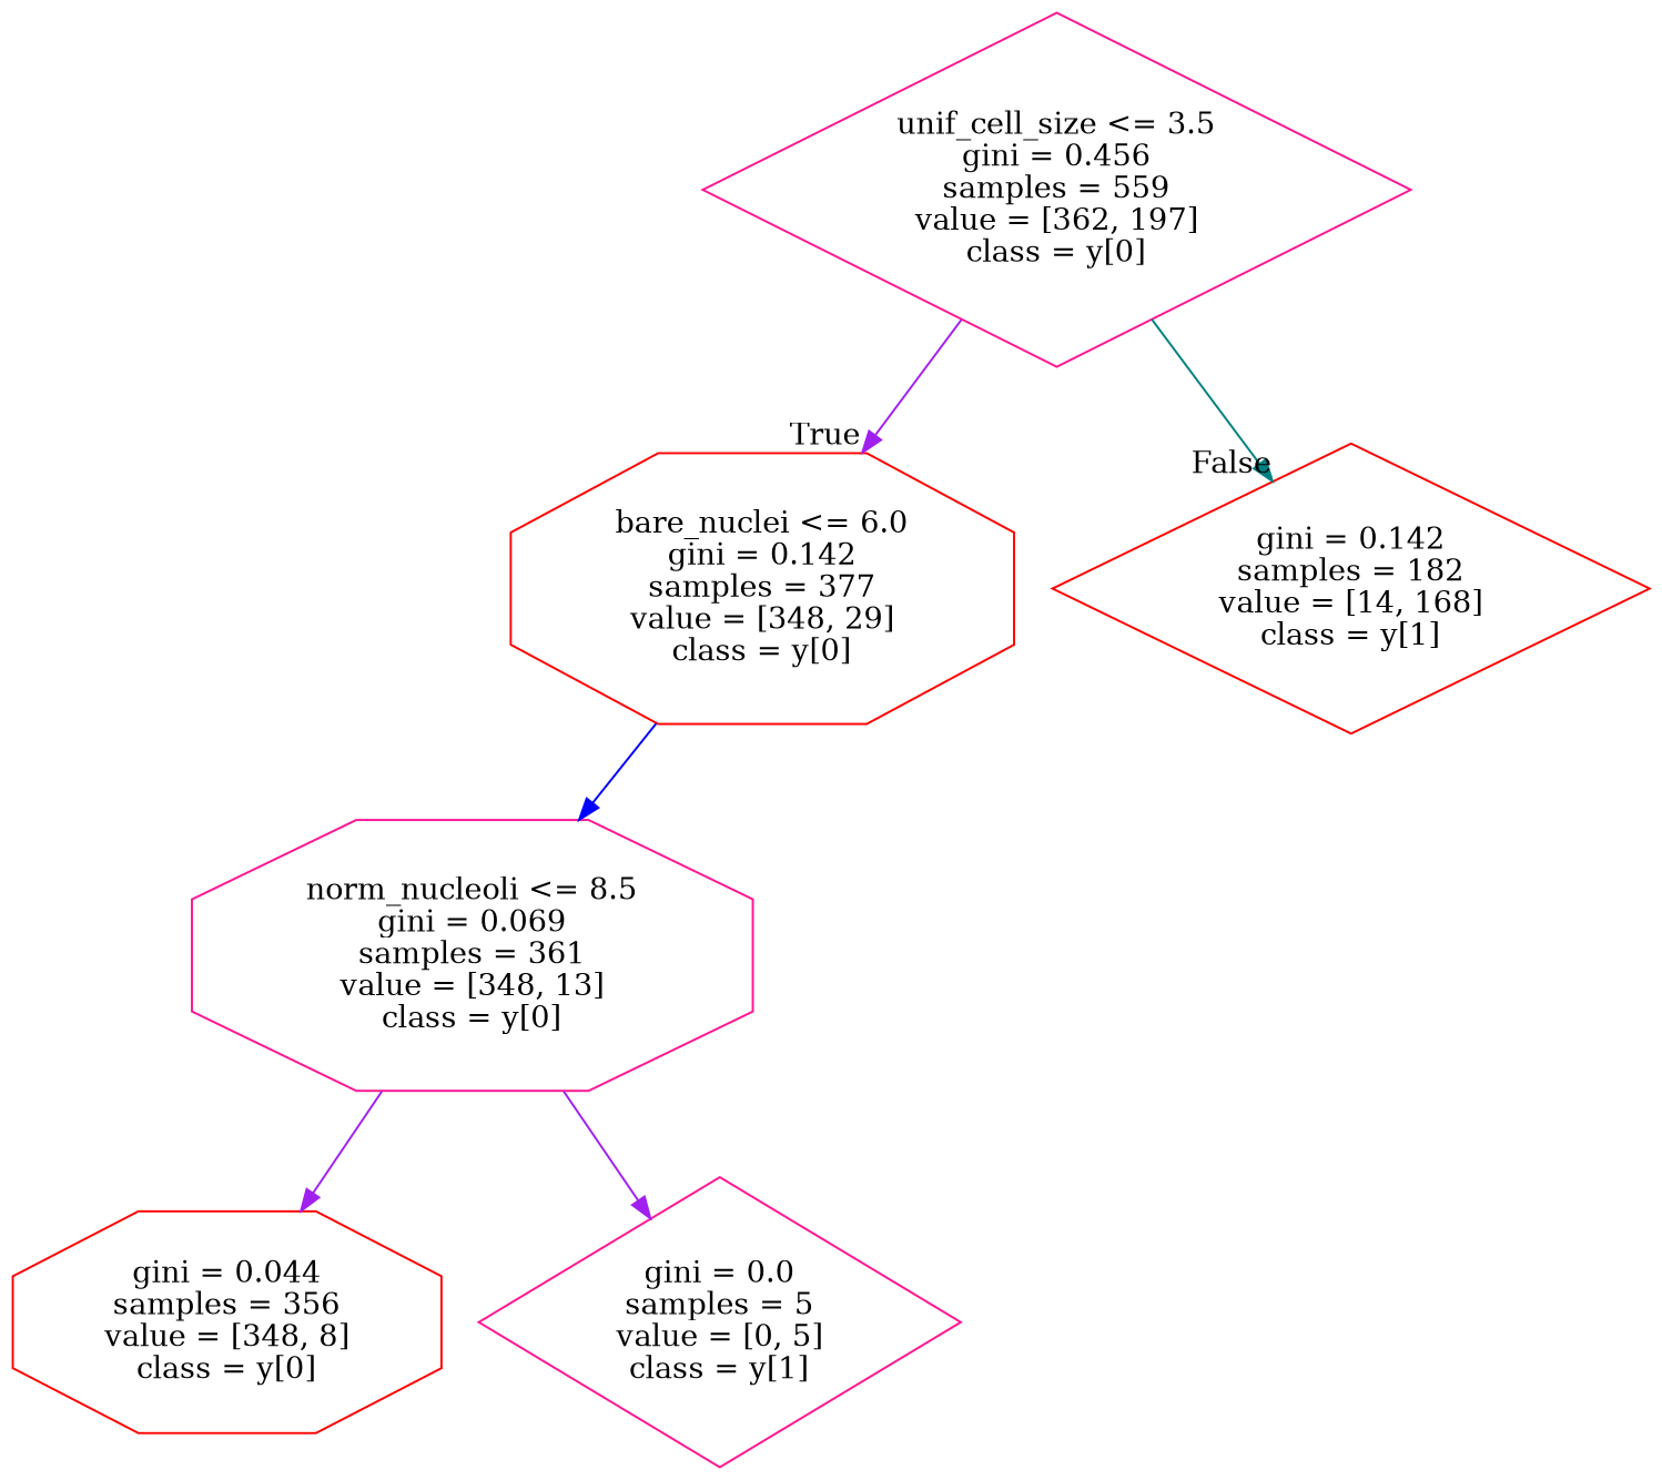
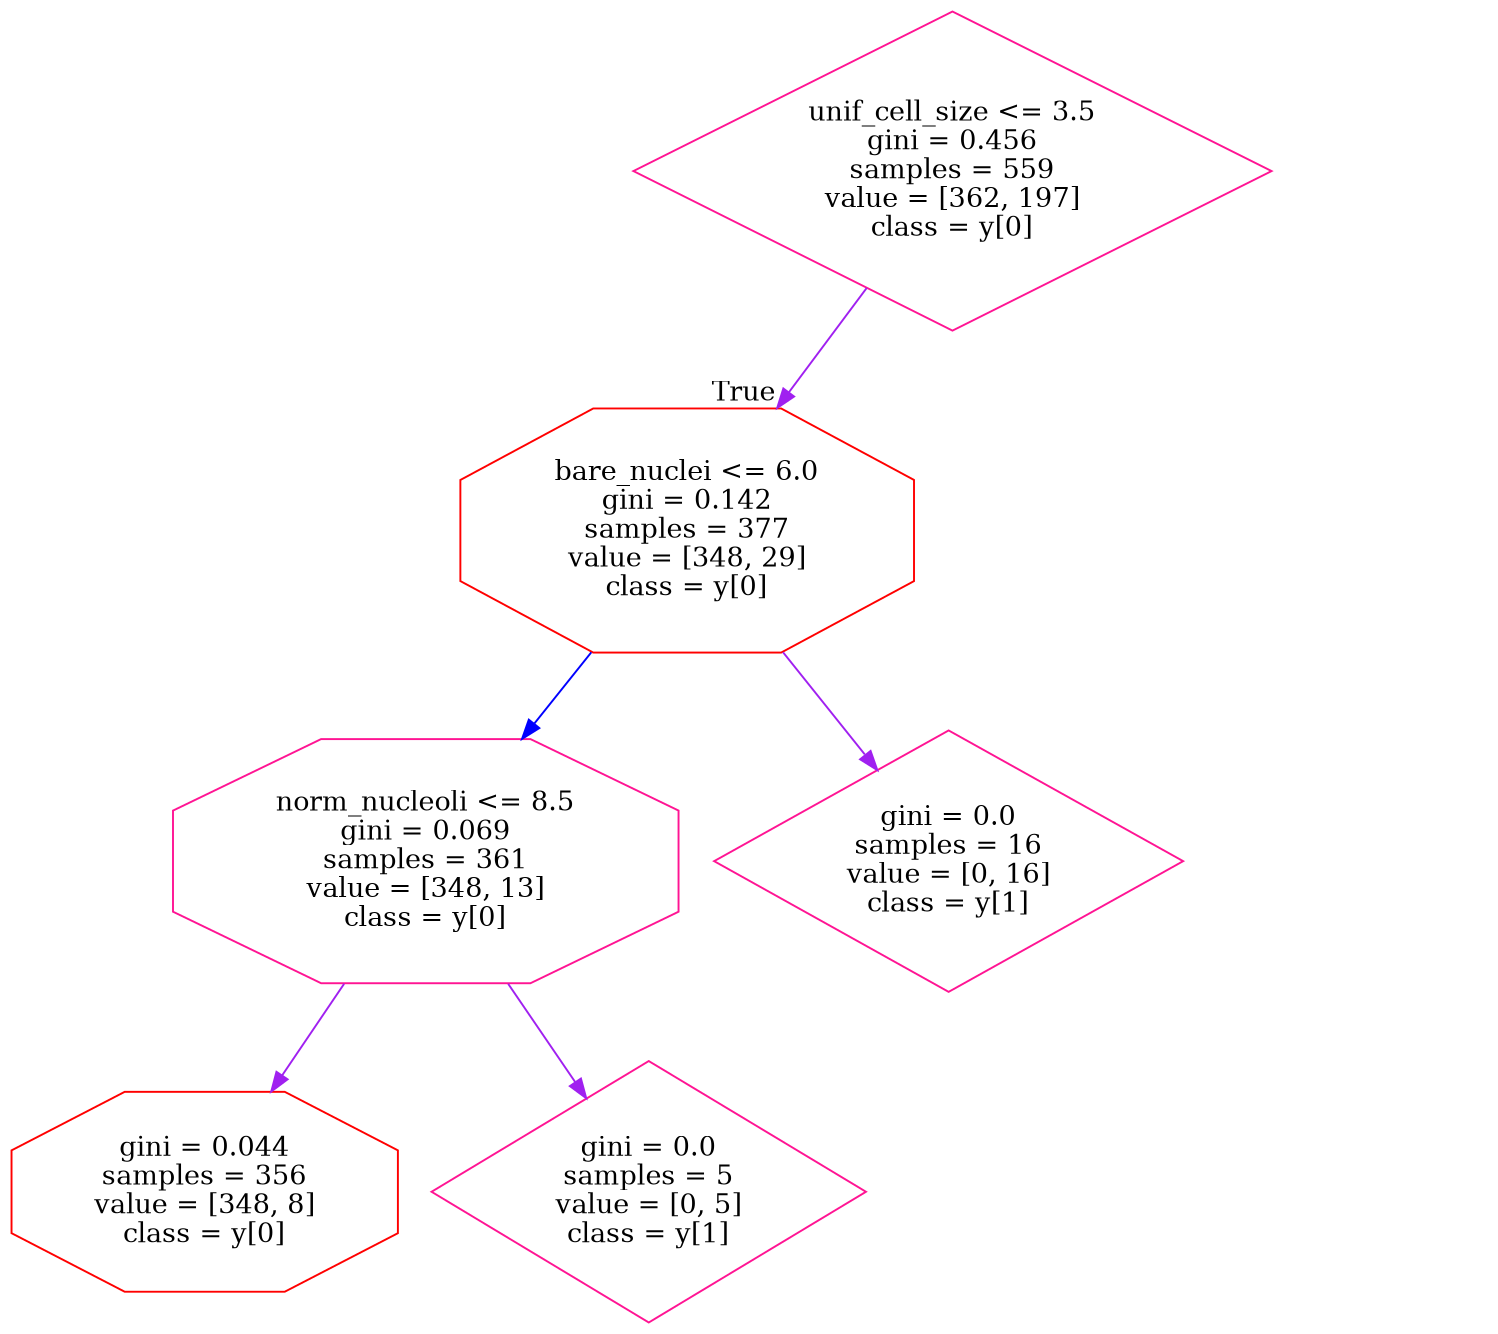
  digraph {
    node [color=deeppink shape=diamond]
    edge [color=purple]
    n1 [label="unif_cell_size <= 3.5\ngini = 0.456\nsamples = 559\nvalue = [362, 197]\nclass = y[0]"]
    n2 [color=red label="bare_nuclei <= 6.0\ngini = 0.142\nsamples = 377\nvalue = [348, 29]\nclass = y[0]" shape=octagon]
-   n3 [color=red label="gini = 0.142\nsamples = 182\nvalue = [14, 168]\nclass = y[1]"]
    n4 [label="norm_nucleoli <= 8.5\ngini = 0.069\nsamples = 361\nvalue = [348, 13]\nclass = y[0]" shape=octagon]
+   n5 [label="gini = 0.0\nsamples = 16\nvalue = [0, 16]\nclass = y[1]"]
    n6 [color=red label="gini = 0.044\nsamples = 356\nvalue = [348, 8]\nclass = y[0]" shape=octagon]
    n7 [label="gini = 0.0\nsamples = 5\nvalue = [0, 5]\nclass = y[1]"]
    n1 -> n2 [headlabel=True labelangle=45 labeldistance=2.5]
-   n1 -> n3 [color=teal headlabel=False labelangle=-45 labeldistance=2.5]
    n2 -> n4 [color=blue]
+   n2 -> n5
    n4 -> n6
    n4 -> n7
  }
